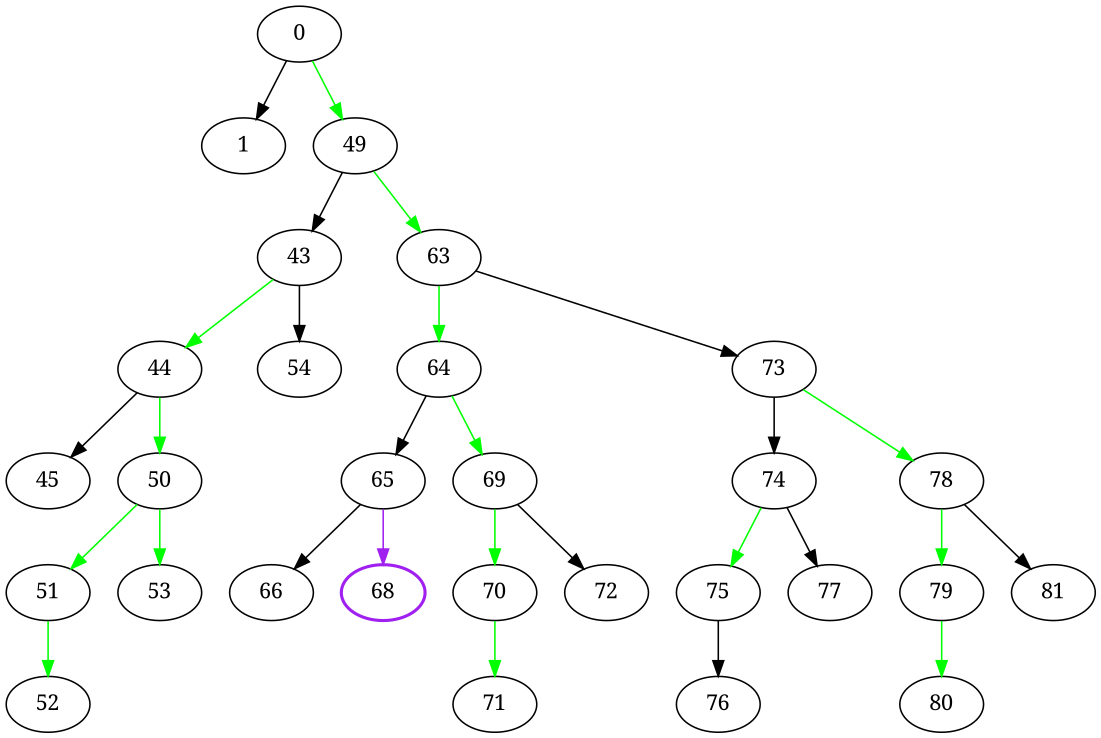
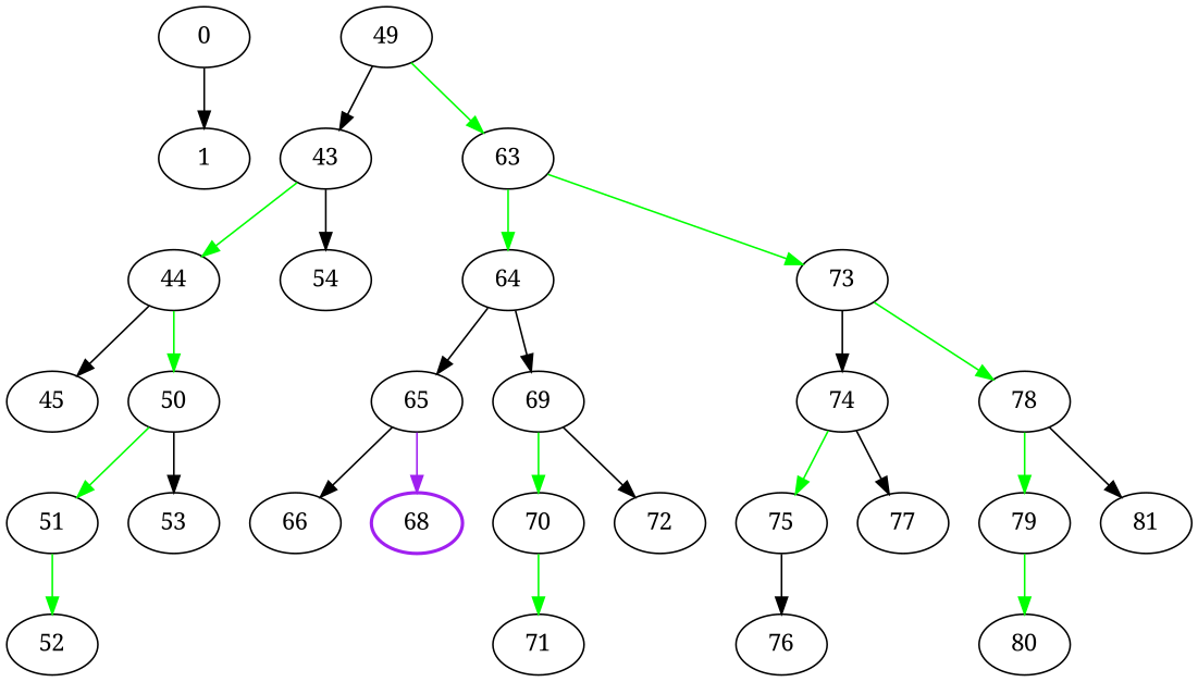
  digraph {
    fontname="Noto Serif"
    node [fontname="Noto Serif"]
    edge [color=green fontname="Noto Serif"]
    0
    1
    n3 [label=49]
    43
    63
    44
    54
    64
    73
    45
    50
    65
    69
    74
    78
    51
    53
    52
    66
    68 [color=purple style=bold]
    70
    72
    75
    77
    79
    81
    71
    76
    80
    0 -> 1 [color=black]
-   0 -> n3
    n3 -> 43 [color=black]
    n3 -> 63
    43 -> 44
    43 -> 54 [color=black]
    63 -> 64
-   63 -> 73 [color=black]
+   63 -> 73
    44 -> 45 [color=black]
    44 -> 50
    64 -> 65 [color=black]
-   64 -> 69
+   64 -> 69 [color=black]
    73 -> 74 [color=black]
    73 -> 78
    50 -> 51
-   50 -> 53
+   50 -> 53 [color=black]
    65 -> 66 [color=black]
    65 -> 68 [color=purple]
    69 -> 70
    69 -> 72 [color=black]
    74 -> 75
    74 -> 77 [color=black]
    78 -> 79
    78 -> 81 [color=black]
    51 -> 52
    70 -> 71
    75 -> 76 [color=black]
    79 -> 80
  }
